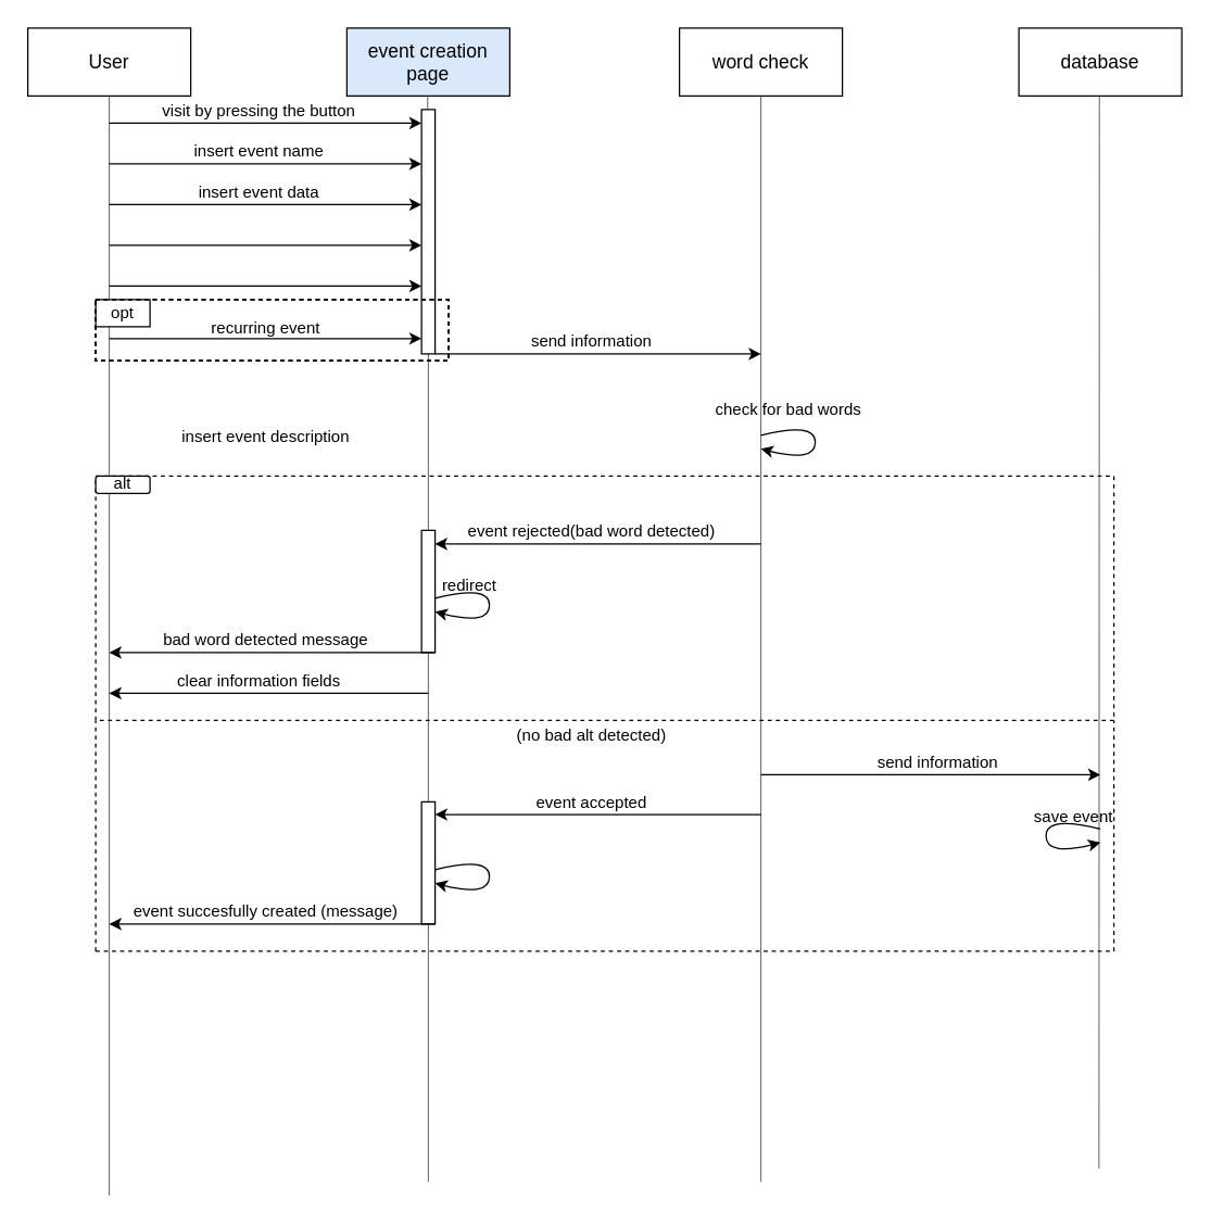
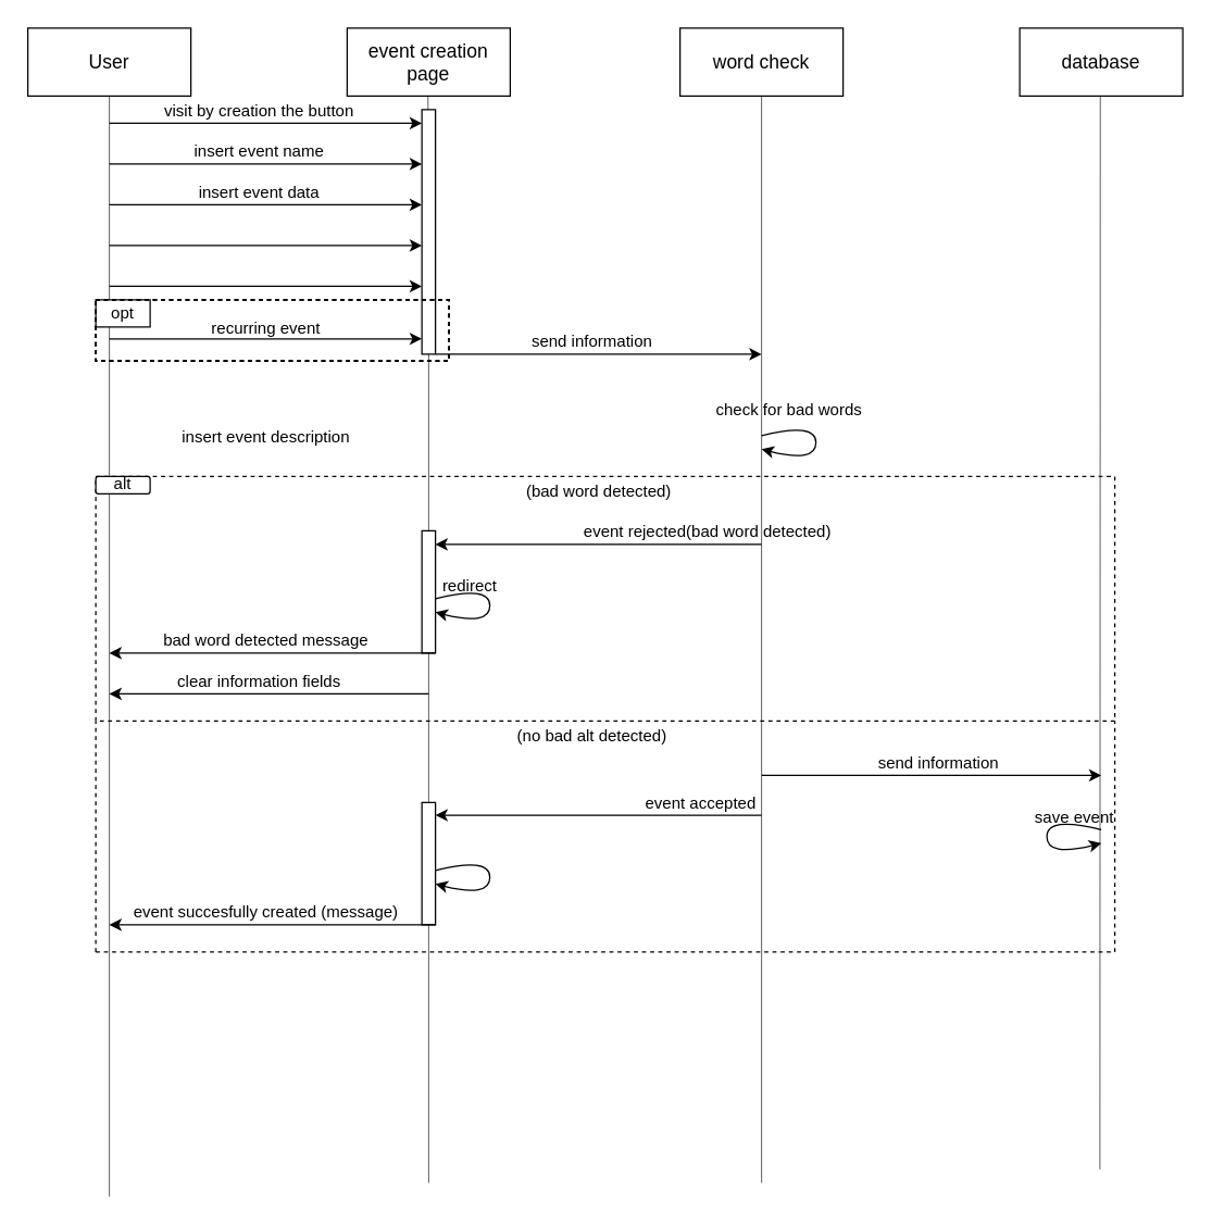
  <mxCell id="0" />
  <mxCell id="1" parent="0" />
  <mxCell id="2" value="&lt;font style=&quot;font-size: 14px&quot;&gt;User&lt;/font&gt;" style="rounded=0;whiteSpace=wrap;html=1;" parent="1" vertex="1"><mxGeometry x="20" y="20" width="120" height="50" as="geometry" /></mxCell>
- <mxCell id="3" value="&lt;font style=&quot;font-size: 14px&quot;&gt;event creation page&lt;/font&gt;" style="rounded=0;whiteSpace=wrap;html=1;fillColor=#dae8fc;" parent="1" vertex="1"><mxGeometry x="255" y="20" width="120" height="50" as="geometry" /></mxCell>
+ <mxCell id="3" value="&lt;font style=&quot;font-size: 14px&quot;&gt;event creation page&lt;/font&gt;" style="rounded=0;whiteSpace=wrap;html=1;" parent="1" vertex="1"><mxGeometry x="255" y="20" width="120" height="50" as="geometry" /></mxCell>
  <mxCell id="4" value="&lt;font style=&quot;font-size: 14px&quot;&gt;word check&lt;/font&gt;" style="rounded=0;whiteSpace=wrap;html=1;" parent="1" vertex="1"><mxGeometry x="500" y="20" width="120" height="50" as="geometry" /></mxCell>
  <mxCell id="5" value="" style="endArrow=none;html=1;rounded=0;fontSize=2&#10;;strokeWidth=0.5;" parent="1" edge="1"><mxGeometry width="50" height="50" relative="1" as="geometry"><mxPoint x="80" y="880" as="sourcePoint" /><mxPoint x="80" y="70" as="targetPoint" /></mxGeometry></mxCell>
  <mxCell id="6" value="" style="endArrow=none;html=1;rounded=0;fontSize=14;strokeWidth=0.5;startArrow=none;" parent="1" source="17" edge="1"><mxGeometry width="50" height="50" relative="1" as="geometry"><mxPoint x="314.5" y="610" as="sourcePoint" /><mxPoint x="314.5" y="70" as="targetPoint" /></mxGeometry></mxCell>
  <mxCell id="7" value="" style="endArrow=classic;html=1;rounded=0;fontSize=14;elbow=vertical;" parent="1" edge="1"><mxGeometry width="50" height="50" relative="1" as="geometry"><mxPoint x="80" y="90" as="sourcePoint" /><mxPoint x="310" y="90" as="targetPoint" /></mxGeometry></mxCell>
  <mxCell id="8" value="" style="endArrow=none;html=1;rounded=0;fontSize=14;strokeWidth=0.5;" parent="1" edge="1"><mxGeometry width="50" height="50" relative="1" as="geometry"><mxPoint x="560" y="870" as="sourcePoint" /><mxPoint x="560" y="70" as="targetPoint" /></mxGeometry></mxCell>
- <mxCell id="9" value="&lt;span style=&quot;font-size: 12px&quot;&gt;visit by pressing the button&lt;/span&gt;" style="text;html=1;align=center;verticalAlign=middle;resizable=0;points=[];autosize=1;strokeColor=none;fillColor=none;fontSize=14;" parent="1" vertex="1"><mxGeometry x="110" y="70" width="160" height="20" as="geometry" /></mxCell>
+ <mxCell id="9" value="&lt;span style=&quot;font-size: 12px&quot;&gt;visit by creation the button&lt;/span&gt;" style="text;html=1;align=center;verticalAlign=middle;resizable=0;points=[];autosize=1;strokeColor=none;fillColor=none;fontSize=14;" parent="1" vertex="1"><mxGeometry x="110" y="70" width="160" height="20" as="geometry" /></mxCell>
  <mxCell id="10" value="" style="endArrow=classic;html=1;rounded=0;fontSize=14;elbow=vertical;" parent="1" edge="1"><mxGeometry width="50" height="50" relative="1" as="geometry"><mxPoint x="80" y="120" as="sourcePoint" /><mxPoint x="310" y="120" as="targetPoint" /></mxGeometry></mxCell>
  <mxCell id="11" value="" style="endArrow=classic;html=1;rounded=0;fontSize=14;elbow=vertical;" parent="1" edge="1"><mxGeometry width="50" height="50" relative="1" as="geometry"><mxPoint x="80" y="150" as="sourcePoint" /><mxPoint x="310" y="150" as="targetPoint" /></mxGeometry></mxCell>
  <mxCell id="12" value="" style="endArrow=classic;html=1;rounded=0;fontSize=14;elbow=vertical;" parent="1" edge="1"><mxGeometry width="50" height="50" relative="1" as="geometry"><mxPoint x="80" y="210" as="sourcePoint" /><mxPoint x="310" y="210" as="targetPoint" /></mxGeometry></mxCell>
  <mxCell id="13" value="&lt;span style=&quot;font-size: 12px&quot;&gt;insert event name&lt;/span&gt;" style="text;html=1;align=center;verticalAlign=middle;resizable=0;points=[];autosize=1;strokeColor=none;fillColor=none;fontSize=14;" parent="1" vertex="1"><mxGeometry x="135" y="100" width="110" height="20" as="geometry" /></mxCell>
  <mxCell id="14" value="&lt;span style=&quot;font-size: 12px&quot;&gt;insert event data&lt;/span&gt;" style="text;html=1;align=center;verticalAlign=middle;resizable=0;points=[];autosize=1;strokeColor=none;fillColor=none;fontSize=14;" parent="1" vertex="1"><mxGeometry x="140" y="130" width="100" height="20" as="geometry" /></mxCell>
  <mxCell id="15" value="" style="endArrow=classic;html=1;rounded=0;fontSize=14;elbow=vertical;" parent="1" edge="1"><mxGeometry width="50" height="50" relative="1" as="geometry"><mxPoint x="80" y="180" as="sourcePoint" /><mxPoint x="310" y="180" as="targetPoint" /><Array as="points"><mxPoint x="180" y="180" /></Array></mxGeometry></mxCell>
  <mxCell id="16" value="&lt;span style=&quot;font-size: 12px&quot;&gt;insert event description&lt;/span&gt;" style="text;html=1;align=center;verticalAlign=middle;resizable=0;points=[];autosize=1;strokeColor=none;fillColor=none;fontSize=14;" parent="1" vertex="1"><mxGeometry x="125" y="310" width="140" height="20" as="geometry" /></mxCell>
  <mxCell id="17" value="" style="rounded=0;whiteSpace=wrap;html=1;fontSize=12;" parent="1" vertex="1"><mxGeometry x="310" y="80" width="10" height="180" as="geometry" /></mxCell>
  <mxCell id="18" value="" style="endArrow=none;html=1;rounded=0;fontSize=14;strokeWidth=0.5;startArrow=none;" parent="1" source="45" target="17" edge="1"><mxGeometry width="50" height="50" relative="1" as="geometry"><mxPoint x="315" y="870" as="sourcePoint" /><mxPoint x="314.5" y="70" as="targetPoint" /></mxGeometry></mxCell>
  <mxCell id="19" value="&lt;font style=&quot;font-size: 14px&quot;&gt;database&lt;/font&gt;" style="rounded=0;whiteSpace=wrap;html=1;" parent="1" vertex="1"><mxGeometry x="750" y="20" width="120" height="50" as="geometry" /></mxCell>
  <mxCell id="20" value="" style="endArrow=none;html=1;rounded=0;fontSize=14;strokeWidth=0.5;" parent="1" edge="1"><mxGeometry width="50" height="50" relative="1" as="geometry"><mxPoint x="809" y="860" as="sourcePoint" /><mxPoint x="809.29" y="70" as="targetPoint" /></mxGeometry></mxCell>
  <mxCell id="21" value="" style="endArrow=classic;html=1;rounded=0;fontSize=12;strokeWidth=1;elbow=vertical;" parent="1" edge="1"><mxGeometry width="50" height="50" relative="1" as="geometry"><mxPoint x="320" y="260" as="sourcePoint" /><mxPoint x="560" y="260" as="targetPoint" /></mxGeometry></mxCell>
  <mxCell id="22" value="" style="group" parent="1" vertex="1" connectable="0"><mxGeometry x="70" y="350" width="750" height="180" as="geometry" /></mxCell>
  <mxCell id="23" value="" style="rounded=0;whiteSpace=wrap;html=1;fontSize=12;dashed=1;fillColor=none;" parent="22" vertex="1"><mxGeometry width="750" height="180" as="geometry" /></mxCell>
  <mxCell id="24" value="&lt;font style=&quot;font-size: 12px&quot;&gt;alt&lt;/font&gt;" style="whiteSpace=wrap;html=1;fontSize=12;fillColor=default;rounded=1;" vertex="1" parent="22"><mxGeometry width="40" height="12.857" as="geometry" /></mxCell>
+ <mxCell id="25" value="&lt;span style=&quot;font-size: 12px&quot;&gt;(bad word detected)&lt;/span&gt;" style="text;html=1;align=center;verticalAlign=middle;resizable=0;points=[];autosize=1;strokeColor=none;fillColor=none;fontSize=14;" parent="22" vertex="1"><mxGeometry x="310" width="120" height="20" as="geometry" /></mxCell>
  <mxCell id="26" value="&lt;span style=&quot;font-size: 12px&quot;&gt;send information&lt;/span&gt;" style="text;html=1;align=center;verticalAlign=middle;resizable=0;points=[];autosize=1;strokeColor=none;fillColor=none;fontSize=14;" parent="1" vertex="1"><mxGeometry x="385" y="240" width="100" height="20" as="geometry" /></mxCell>
  <mxCell id="27" value="" style="curved=1;endArrow=classic;html=1;rounded=0;fontSize=12;strokeWidth=1;elbow=vertical;" parent="1" edge="1"><mxGeometry width="50" height="50" relative="1" as="geometry"><mxPoint x="560" y="320" as="sourcePoint" /><mxPoint x="560" y="330" as="targetPoint" /><Array as="points"><mxPoint x="600" y="310" /><mxPoint x="600" y="340" /></Array></mxGeometry></mxCell>
  <mxCell id="28" value="&lt;span style=&quot;font-size: 12px&quot;&gt;check for bad words&lt;/span&gt;" style="text;html=1;align=center;verticalAlign=middle;resizable=0;points=[];autosize=1;strokeColor=none;fillColor=none;fontSize=14;" parent="1" vertex="1"><mxGeometry x="520" y="290" width="120" height="20" as="geometry" /></mxCell>
  <mxCell id="29" value="" style="endArrow=classic;html=1;rounded=0;fontSize=12;strokeWidth=1;elbow=vertical;" parent="1" edge="1"><mxGeometry width="50" height="50" relative="1" as="geometry"><mxPoint x="560" y="400" as="sourcePoint" /><mxPoint x="320" y="400" as="targetPoint" /></mxGeometry></mxCell>
- <mxCell id="30" value="&lt;span style=&quot;font-size: 12px&quot;&gt;event rejected(bad word detected)&lt;/span&gt;" style="text;html=1;align=center;verticalAlign=middle;resizable=0;points=[];autosize=1;strokeColor=none;fillColor=none;fontSize=14;" parent="1" vertex="1"><mxGeometry x="335" y="380" width="200" height="20" as="geometry" /></mxCell>
+ <mxCell id="30" value="&lt;span style=&quot;font-size: 12px&quot;&gt;event rejected(bad word detected)&lt;/span&gt;" style="text;html=1;align=center;verticalAlign=middle;resizable=0;points=[];autosize=1;strokeColor=none;fillColor=none;fontSize=14;" parent="1" vertex="1"><mxGeometry x="420" y="380" width="200" height="20" as="geometry" /></mxCell>
  <mxCell id="31" value="" style="rounded=0;whiteSpace=wrap;html=1;fontSize=12;" parent="1" vertex="1"><mxGeometry x="310" y="390" width="10" height="90" as="geometry" /></mxCell>
  <mxCell id="32" value="" style="curved=1;endArrow=classic;html=1;rounded=0;fontSize=12;strokeWidth=1;elbow=vertical;" parent="1" edge="1"><mxGeometry width="50" height="50" relative="1" as="geometry"><mxPoint x="320" y="440" as="sourcePoint" /><mxPoint x="320" y="450" as="targetPoint" /><Array as="points"><mxPoint x="360" y="430" /><mxPoint x="360" y="460" /></Array></mxGeometry></mxCell>
  <mxCell id="33" value="&lt;span style=&quot;font-size: 12px&quot;&gt;redirect&lt;/span&gt;" style="text;html=1;align=center;verticalAlign=middle;resizable=0;points=[];autosize=1;strokeColor=none;fillColor=none;fontSize=14;" parent="1" vertex="1"><mxGeometry x="315" y="420" width="60" height="20" as="geometry" /></mxCell>
  <mxCell id="34" value="" style="endArrow=classic;html=1;rounded=0;fontSize=12;strokeWidth=1;elbow=vertical;" parent="1" edge="1"><mxGeometry width="50" height="50" relative="1" as="geometry"><mxPoint x="320" y="480" as="sourcePoint" /><mxPoint x="80" y="480" as="targetPoint" /></mxGeometry></mxCell>
  <mxCell id="35" value="&lt;span style=&quot;font-size: 12px&quot;&gt;bad word detected message&lt;/span&gt;" style="text;html=1;align=center;verticalAlign=middle;resizable=0;points=[];autosize=1;strokeColor=none;fillColor=none;fontSize=14;" parent="1" vertex="1"><mxGeometry x="110" y="460" width="170" height="20" as="geometry" /></mxCell>
  <mxCell id="36" value="" style="endArrow=classic;html=1;rounded=0;fontSize=12;strokeWidth=1;elbow=vertical;" parent="1" edge="1"><mxGeometry width="50" height="50" relative="1" as="geometry"><mxPoint x="315" y="510" as="sourcePoint" /><mxPoint x="80" y="510" as="targetPoint" /></mxGeometry></mxCell>
  <mxCell id="37" value="&lt;span style=&quot;font-size: 12px&quot;&gt;clear information fields&lt;/span&gt;" style="text;html=1;align=center;verticalAlign=middle;resizable=0;points=[];autosize=1;strokeColor=none;fillColor=none;fontSize=14;" parent="1" vertex="1"><mxGeometry x="120" y="490" width="140" height="20" as="geometry" /></mxCell>
  <mxCell id="38" value="&lt;span style=&quot;font-size: 12px&quot;&gt;(no bad alt detected)&lt;/span&gt;" style="text;html=1;align=center;verticalAlign=middle;resizable=0;points=[];autosize=1;strokeColor=none;fillColor=none;fontSize=14;" parent="1" vertex="1"><mxGeometry x="365" y="530" width="140" height="20" as="geometry" /></mxCell>
  <mxCell id="39" value="" style="endArrow=classic;html=1;rounded=0;fontSize=12;strokeWidth=1;elbow=vertical;" parent="1" edge="1"><mxGeometry width="50" height="50" relative="1" as="geometry"><mxPoint x="560" y="570" as="sourcePoint" /><mxPoint x="810" y="570" as="targetPoint" /></mxGeometry></mxCell>
  <mxCell id="40" value="&lt;span style=&quot;font-size: 12px&quot;&gt;send information&lt;/span&gt;" style="text;html=1;align=center;verticalAlign=middle;resizable=0;points=[];autosize=1;strokeColor=none;fillColor=none;fontSize=14;" parent="1" vertex="1"><mxGeometry x="640" y="550" width="100" height="20" as="geometry" /></mxCell>
  <mxCell id="41" value="" style="curved=1;endArrow=classic;html=1;rounded=0;fontSize=12;strokeWidth=1;elbow=vertical;" parent="1" edge="1"><mxGeometry width="50" height="50" relative="1" as="geometry"><mxPoint x="810" y="610" as="sourcePoint" /><mxPoint x="810" y="620" as="targetPoint" /><Array as="points"><mxPoint x="770" y="600" /><mxPoint x="770" y="630" /></Array></mxGeometry></mxCell>
  <mxCell id="42" value="&lt;span style=&quot;font-size: 12px&quot;&gt;save event&lt;/span&gt;" style="text;html=1;align=center;verticalAlign=middle;resizable=0;points=[];autosize=1;strokeColor=none;fillColor=none;fontSize=14;" parent="1" vertex="1"><mxGeometry x="755" y="590" width="70" height="20" as="geometry" /></mxCell>
  <mxCell id="43" value="" style="endArrow=classic;html=1;rounded=0;fontSize=12;strokeWidth=1;elbow=vertical;" parent="1" edge="1"><mxGeometry width="50" height="50" relative="1" as="geometry"><mxPoint x="560" y="599.37" as="sourcePoint" /><mxPoint x="320" y="599.37" as="targetPoint" /></mxGeometry></mxCell>
- <mxCell id="44" value="&lt;span style=&quot;font-size: 12px&quot;&gt;event accepted&lt;/span&gt;" style="text;html=1;align=center;verticalAlign=middle;resizable=0;points=[];autosize=1;strokeColor=none;fillColor=none;fontSize=14;" parent="1" vertex="1"><mxGeometry x="385" y="580" width="100" height="20" as="geometry" /></mxCell>
+ <mxCell id="44" value="&lt;span style=&quot;font-size: 12px&quot;&gt;event accepted&lt;/span&gt;" style="text;html=1;align=center;verticalAlign=middle;resizable=0;points=[];autosize=1;strokeColor=none;fillColor=none;fontSize=14;" parent="1" vertex="1"><mxGeometry x="465" y="580" width="100" height="20" as="geometry" /></mxCell>
  <mxCell id="45" value="" style="rounded=0;whiteSpace=wrap;html=1;fontSize=12;" parent="1" vertex="1"><mxGeometry x="310" y="590" width="10" height="90" as="geometry" /></mxCell>
  <mxCell id="46" value="" style="endArrow=none;html=1;rounded=0;fontSize=14;strokeWidth=0.5;" parent="1" target="45" edge="1"><mxGeometry width="50" height="50" relative="1" as="geometry"><mxPoint x="315" y="870" as="sourcePoint" /><mxPoint x="315" y="220" as="targetPoint" /></mxGeometry></mxCell>
  <mxCell id="47" value="" style="curved=1;endArrow=classic;html=1;rounded=0;fontSize=12;strokeWidth=1;elbow=vertical;" parent="1" edge="1"><mxGeometry width="50" height="50" relative="1" as="geometry"><mxPoint x="320" y="640" as="sourcePoint" /><mxPoint x="320" y="650" as="targetPoint" /><Array as="points"><mxPoint x="360" y="630" /><mxPoint x="360" y="660" /></Array></mxGeometry></mxCell>
  <mxCell id="48" value="" style="endArrow=classic;html=1;rounded=0;fontSize=12;strokeWidth=1;elbow=vertical;" parent="1" edge="1"><mxGeometry width="50" height="50" relative="1" as="geometry"><mxPoint x="320" y="680" as="sourcePoint" /><mxPoint x="80" y="680" as="targetPoint" /></mxGeometry></mxCell>
  <mxCell id="49" value="&lt;span style=&quot;font-size: 12px&quot;&gt;event succesfully created (message)&lt;/span&gt;" style="text;html=1;align=center;verticalAlign=middle;resizable=0;points=[];autosize=1;strokeColor=none;fillColor=none;fontSize=14;" parent="1" vertex="1"><mxGeometry x="90" y="660" width="210" height="20" as="geometry" /></mxCell>
  <mxCell id="50" value="" style="endArrow=none;dashed=1;html=1;rounded=0;fontSize=12;strokeWidth=1;elbow=vertical;" parent="1" edge="1"><mxGeometry width="50" height="50" relative="1" as="geometry"><mxPoint x="70" y="700" as="sourcePoint" /><mxPoint x="70" y="530" as="targetPoint" /></mxGeometry></mxCell>
  <mxCell id="51" value="" style="endArrow=none;dashed=1;html=1;rounded=0;fontSize=12;strokeWidth=1;elbow=vertical;" parent="1" edge="1"><mxGeometry width="50" height="50" relative="1" as="geometry"><mxPoint x="820" y="700" as="sourcePoint" /><mxPoint x="820" y="530" as="targetPoint" /></mxGeometry></mxCell>
  <mxCell id="52" value="" style="endArrow=none;dashed=1;html=1;rounded=0;fontSize=12;strokeWidth=1;elbow=vertical;" parent="1" edge="1"><mxGeometry width="50" height="50" relative="1" as="geometry"><mxPoint x="70" y="700" as="sourcePoint" /><mxPoint x="820" y="700" as="targetPoint" /></mxGeometry></mxCell>
  <mxCell id="53" value="" style="endArrow=classic;html=1;rounded=0;fontSize=14;elbow=vertical;" edge="1" parent="1"><mxGeometry width="50" height="50" relative="1" as="geometry"><mxPoint x="80" y="248.75" as="sourcePoint" /><mxPoint x="310" y="248.75" as="targetPoint" /></mxGeometry></mxCell>
  <mxCell id="54" value="" style="rounded=0;whiteSpace=wrap;html=1;fillColor=none;dashed=1;" vertex="1" parent="1"><mxGeometry x="70" y="220" width="260" height="45" as="geometry" /></mxCell>
  <mxCell id="55" value="&lt;span style=&quot;font-size: 12px&quot;&gt;recurring event&lt;/span&gt;" style="text;html=1;align=center;verticalAlign=middle;resizable=0;points=[];autosize=1;strokeColor=none;fillColor=none;fontSize=14;" vertex="1" parent="1"><mxGeometry x="145" y="230" width="100" height="20" as="geometry" /></mxCell>
  <mxCell id="56" value="opt" style="rounded=0;whiteSpace=wrap;html=1;fillColor=default;" vertex="1" parent="1"><mxGeometry x="70" y="220" width="40" height="20" as="geometry" /></mxCell>
  <mxCell id="57" value="" style="rounded=0;whiteSpace=wrap;html=1;fillColor=none;dashed=1;" vertex="1" parent="1"><mxGeometry x="70" y="220" width="260" height="45" as="geometry" /></mxCell>
  <mxCell id="58" value="" style="rounded=0;whiteSpace=wrap;html=1;fillColor=none;dashed=1;" vertex="1" parent="1"><mxGeometry x="70" y="220" width="260" height="45" as="geometry" /></mxCell>
  <mxCell id="59" value="" style="rounded=0;whiteSpace=wrap;html=1;fillColor=none;dashed=1;" vertex="1" parent="1"><mxGeometry x="70" y="220" width="260" height="45" as="geometry" /></mxCell>
